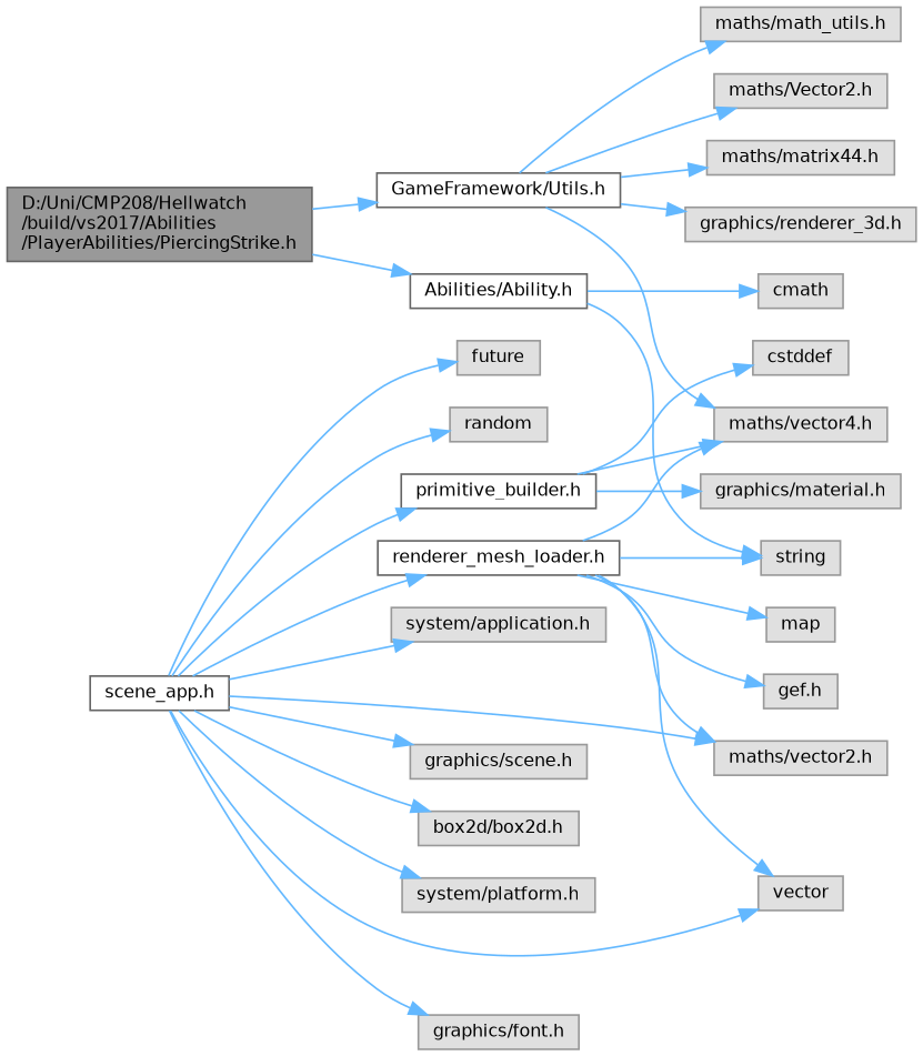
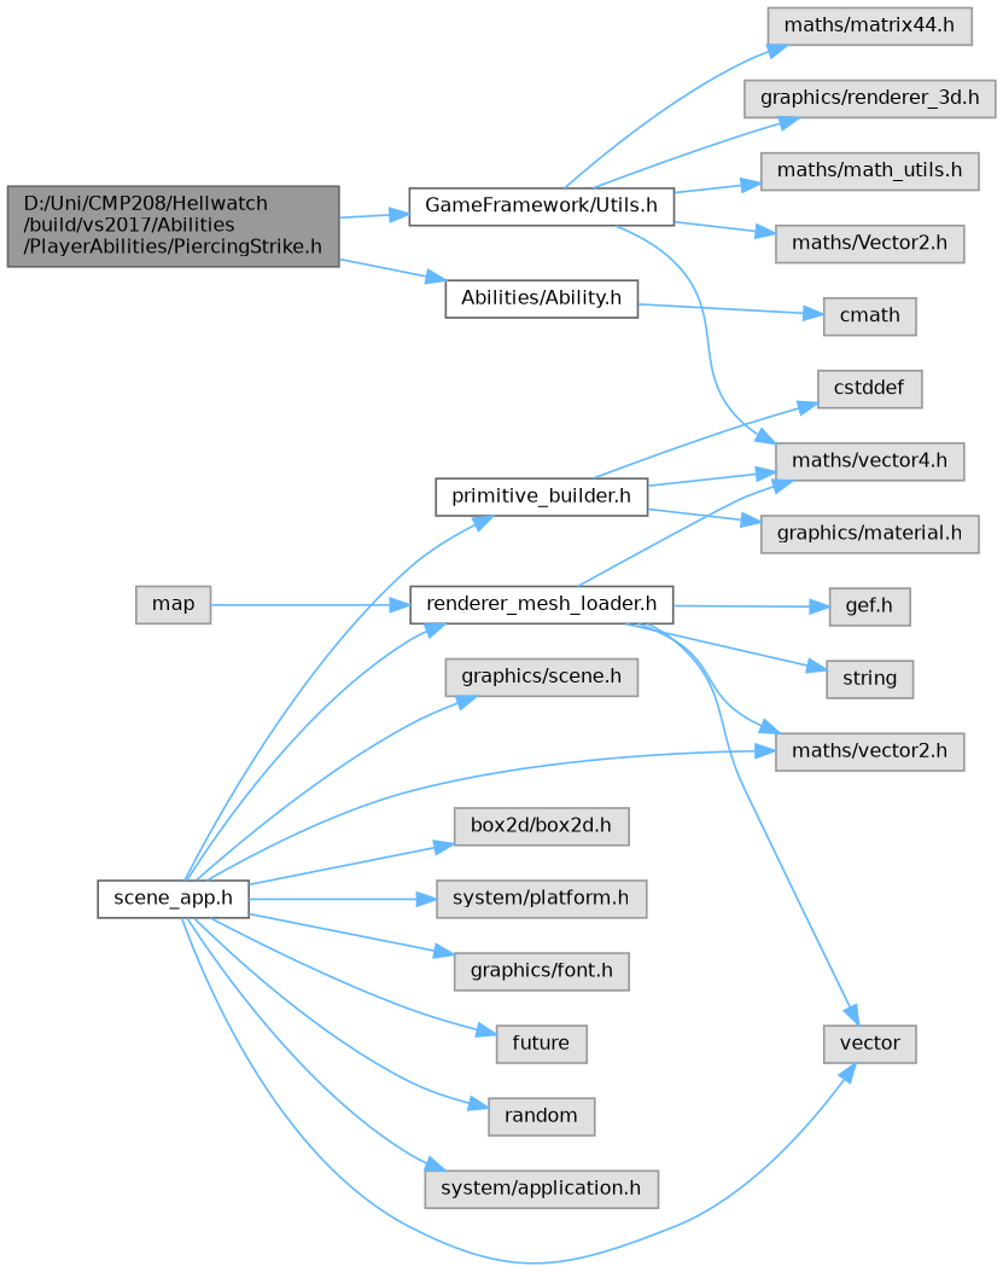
  digraph {
    rankdir=LR
    node [color=grey60 fillcolor="#E0E0E0" fontname=Helvetica fontsize=10 shape=box style=filled]
    edge [color=steelblue1 fontname=Helvetica fontsize=10 labelfontname=Helvetica labelfontsize=10 style=solid]
    n1 [color=gray40 fillcolor=grey60 fontcolor=black height=0.2 label="D:/Uni/CMP208/Hellwatch\l/build/vs2017/Abilities\l/PlayerAbilities/PiercingStrike.h" width=0.4]
    n2 [color=grey40 fillcolor=white height=0.2 label="Abilities/Ability.h" width=0.4]
    n3 [color=grey40 fillcolor=white height=0.2 label="GameFramework/Utils.h" width=0.4]
    n4 [height=0.2 label=string width=0.4]
    n5 [height=0.2 label=cmath width=0.4]
    n6 [height=0.2 label="maths/Vector2.h" width=0.4]
    n7 [height=0.2 label="maths/vector4.h" width=0.4]
    n8 [height=0.2 label="maths/matrix44.h" width=0.4]
    n9 [height=0.2 label="graphics/renderer_3d.h" width=0.4]
    n10 [height=0.2 label="maths/math_utils.h" width=0.4]
    n11 [color=grey40 fillcolor=white height=0.2 label="scene_app.h" width=0.4]
    n12 [height=0.2 label="system/application.h" width=0.4]
    n13 [height=0.2 label="maths/vector2.h" width=0.4]
    n14 [color=grey40 fillcolor=white height=0.2 label="primitive_builder.h" width=0.4]
    n15 [height=0.2 label="graphics/scene.h" width=0.4]
    n16 [height=0.2 label="box2d/box2d.h" width=0.4]
    n17 [height=0.2 label="system/platform.h" width=0.4]
    n18 [color=grey40 fillcolor=white height=0.2 label="renderer_mesh_loader.h" width=0.4]
    n19 [height=0.2 label=vector width=0.4]
    n20 [height=0.2 label="graphics/font.h" width=0.4]
    n21 [height=0.2 label=future width=0.4]
    n22 [height=0.2 label=random width=0.4]
    n23 [height=0.2 label="graphics/material.h" width=0.4]
    n24 [height=0.2 label=cstddef width=0.4]
    n25 [height=0.2 label="gef.h" width=0.4]
    n26 [height=0.2 label=map width=0.4]
    n1 -> n2
    n1 -> n3
-   n2 -> n4
    n2 -> n5
    n3 -> n6
    n3 -> n7
    n3 -> n8
    n3 -> n9
    n3 -> n10
    n11 -> n12
    n11 -> n13
    n11 -> n14
    n11 -> n15
    n11 -> n16
    n11 -> n17
    n11 -> n18
    n11 -> n19
    n11 -> n20
    n11 -> n21
    n11 -> n22
    n14 -> n7
    n14 -> n23
    n14 -> n24
    n18 -> n4
    n18 -> n7
    n18 -> n13
    n18 -> n19
    n18 -> n25
-   n18 -> n26
+   n26 -> n18
  }
